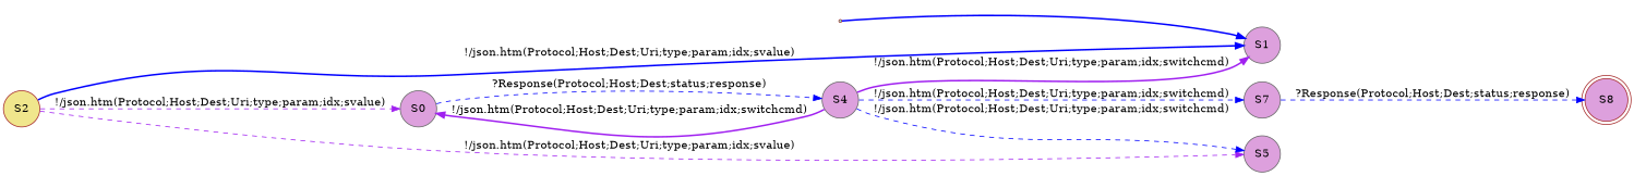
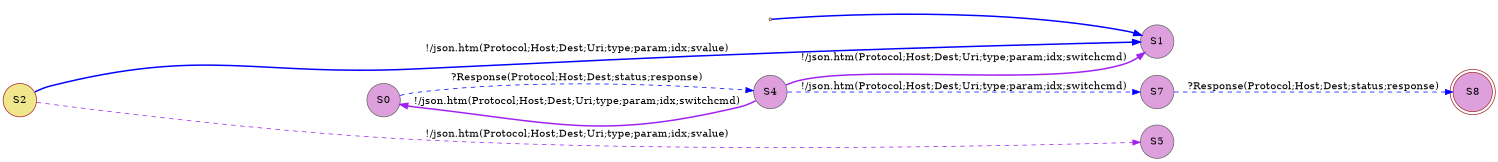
  digraph {
    rankdir=LR
    node [color=gray40 fillcolor=plum shape=circle style=filled]
    edge [color=blue style=dashed]
    S00 [color=brown fillcolor=aquamarine shape=point]
    n2 [label=S1]
    n3 [color=brown fillcolor=khaki label=S2]
    n4 [label=S0]
    n5 [label=S5]
    n6 [label=S4]
    n7 [label=S7]
    n8 [color=brown label=S8 shape=doublecircle]
    S00 -> n2 [style=bold]
    n3 -> n2 [label="!/json.htm(Protocol;Host;Dest;Uri;type;param;idx;svalue)" style=bold]
-   n3 -> n4 [color=purple label="!/json.htm(Protocol;Host;Dest;Uri;type;param;idx;svalue)"]
    n3 -> n5 [color=purple label="!/json.htm(Protocol;Host;Dest;Uri;type;param;idx;svalue)"]
    n4 -> n6 [label="?Response(Protocol;Host;Dest;status;response)"]
    n6 -> n2 [color=purple label="!/json.htm(Protocol;Host;Dest;Uri;type;param;idx;switchcmd)" style=bold]
    n6 -> n4 [color=purple label="!/json.htm(Protocol;Host;Dest;Uri;type;param;idx;switchcmd)" style=bold]
-   n6 -> n5 [label="!/json.htm(Protocol;Host;Dest;Uri;type;param;idx;switchcmd)"]
    n6 -> n7 [label="!/json.htm(Protocol;Host;Dest;Uri;type;param;idx;switchcmd)"]
    n7 -> n8 [label="?Response(Protocol;Host;Dest;status;response)"]
  }
